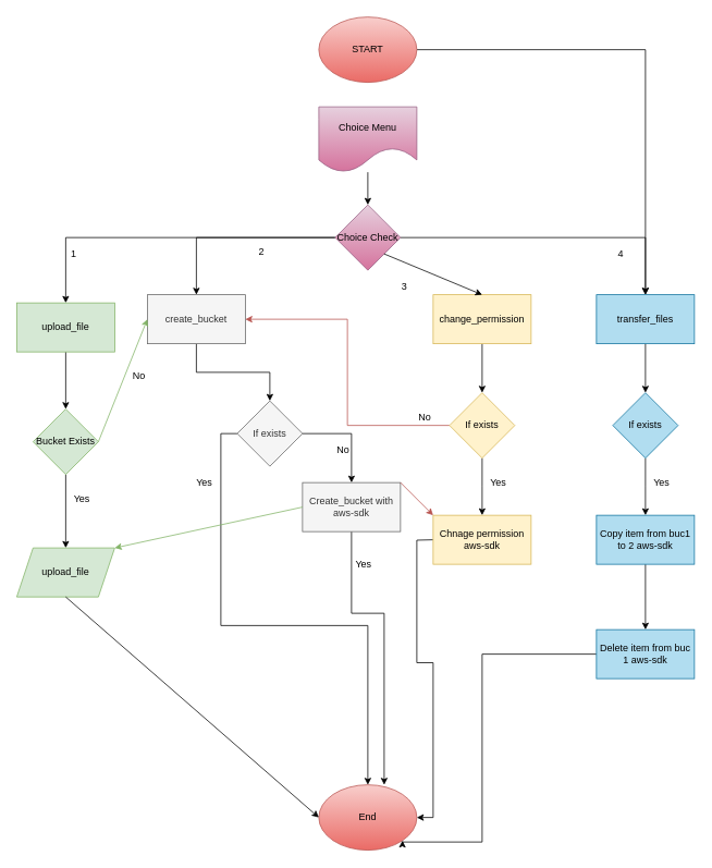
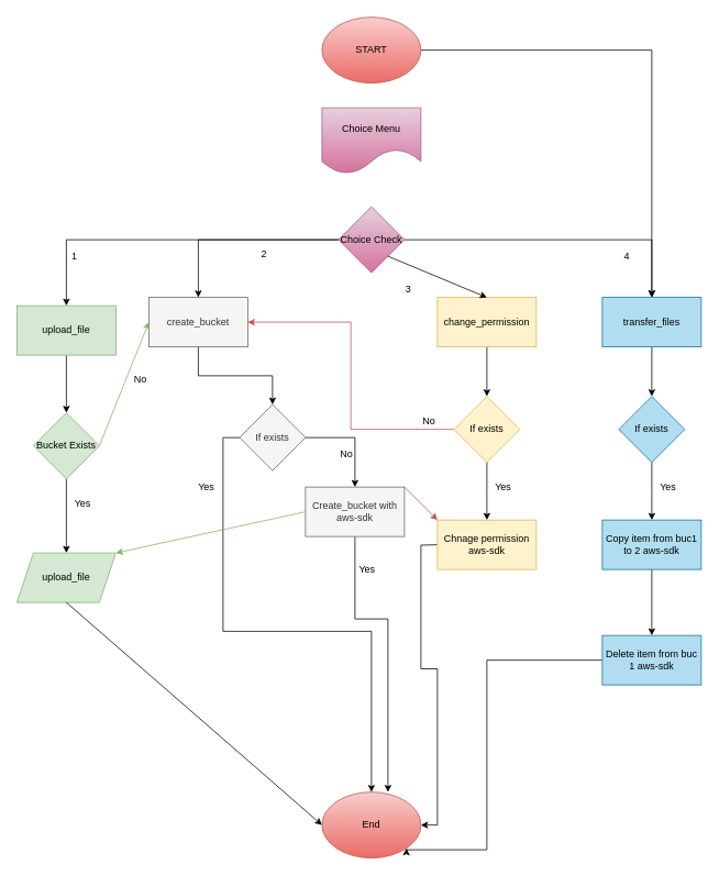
  <mxCell id="0" />
  <mxCell id="1" parent="0" />
  <mxCell id="2" value="" style="edgeStyle=orthogonalEdgeStyle;rounded=0;orthogonalLoop=1;jettySize=auto;html=1;" edge="1" parent="1" source="3" target="13"><mxGeometry relative="1" as="geometry" /></mxCell>
  <mxCell id="3" value="START" style="ellipse;whiteSpace=wrap;html=1;gradientColor=#ea6b66;fillColor=#f8cecc;strokeColor=#b85450;" vertex="1" parent="1"><mxGeometry x="390" y="20" width="120" height="80" as="geometry" /></mxCell>
- <mxCell id="4" value="" style="edgeStyle=orthogonalEdgeStyle;rounded=0;orthogonalLoop=1;jettySize=auto;html=1;" edge="1" parent="1" source="5" target="9"><mxGeometry relative="1" as="geometry" /></mxCell>
  <mxCell id="5" value="Choice Menu" style="shape=document;whiteSpace=wrap;html=1;boundedLbl=1;size=0.375;gradientColor=#d5739d;fillColor=#e6d0de;strokeColor=#996185;" vertex="1" parent="1"><mxGeometry x="390" y="130" width="120" height="80" as="geometry" /></mxCell>
  <mxCell id="6" value="" style="edgeStyle=orthogonalEdgeStyle;rounded=0;orthogonalLoop=1;jettySize=auto;html=1;" edge="1" parent="1" source="9" target="11"><mxGeometry relative="1" as="geometry" /></mxCell>
  <mxCell id="7" value="" style="edgeStyle=orthogonalEdgeStyle;rounded=0;orthogonalLoop=1;jettySize=auto;html=1;" edge="1" parent="1" source="9" target="13"><mxGeometry relative="1" as="geometry" /></mxCell>
  <mxCell id="8" value="" style="edgeStyle=orthogonalEdgeStyle;rounded=0;orthogonalLoop=1;jettySize=auto;html=1;" edge="1" parent="1" source="9" target="15"><mxGeometry relative="1" as="geometry" /></mxCell>
  <mxCell id="9" value="Choice Check" style="rhombus;whiteSpace=wrap;html=1;gradientColor=#d5739d;fillColor=#e6d0de;strokeColor=#996185;" vertex="1" parent="1"><mxGeometry x="410" y="250" width="80" height="80" as="geometry" /></mxCell>
  <mxCell id="10" value="" style="edgeStyle=orthogonalEdgeStyle;rounded=0;orthogonalLoop=1;jettySize=auto;html=1;" edge="1" parent="1" source="11" target="33"><mxGeometry relative="1" as="geometry" /></mxCell>
  <mxCell id="11" value="create_bucket" style="whiteSpace=wrap;html=1;fillColor=#f5f5f5;strokeColor=#666666;fontColor=#333333;" vertex="1" parent="1"><mxGeometry x="180" y="360" width="120" height="60" as="geometry" /></mxCell>
  <mxCell id="12" style="edgeStyle=orthogonalEdgeStyle;rounded=0;orthogonalLoop=1;jettySize=auto;html=1;exitX=0.5;exitY=1;exitDx=0;exitDy=0;entryX=0.5;entryY=0;entryDx=0;entryDy=0;" edge="1" parent="1" source="13" target="45"><mxGeometry relative="1" as="geometry" /></mxCell>
  <mxCell id="13" value="transfer_files" style="whiteSpace=wrap;html=1;fillColor=#b1ddf0;strokeColor=#10739e;" vertex="1" parent="1"><mxGeometry x="730" y="360" width="120" height="60" as="geometry" /></mxCell>
  <mxCell id="14" value="" style="edgeStyle=orthogonalEdgeStyle;rounded=0;orthogonalLoop=1;jettySize=auto;html=1;" edge="1" parent="1" source="15" target="24"><mxGeometry relative="1" as="geometry" /></mxCell>
  <mxCell id="15" value="upload_file" style="whiteSpace=wrap;html=1;fillColor=#d5e8d4;strokeColor=#82b366;" vertex="1" parent="1"><mxGeometry y="370" width="120" height="60" as="geometry" x="20" /></mxCell>
  <mxCell id="16" style="edgeStyle=orthogonalEdgeStyle;rounded=0;orthogonalLoop=1;jettySize=auto;html=1;exitX=0.5;exitY=1;exitDx=0;exitDy=0;entryX=0.5;entryY=0;entryDx=0;entryDy=0;" edge="1" parent="1" source="17" target="40"><mxGeometry relative="1" as="geometry" /></mxCell>
  <mxCell id="17" value="change_permission" style="rounded=0;whiteSpace=wrap;html=1;fillColor=#fff2cc;strokeColor=#d6b656;" vertex="1" parent="1"><mxGeometry x="530" y="360" width="120" height="60" as="geometry" /></mxCell>
  <mxCell id="18" value="" style="endArrow=classic;html=1;entryX=0.5;entryY=0;entryDx=0;entryDy=0;exitX=1;exitY=1;exitDx=0;exitDy=0;" edge="1" parent="1" source="9" target="17"><mxGeometry width="50" height="50" relative="1" as="geometry"><mxPoint x="180" y="500" as="sourcePoint" /><mxPoint x="230" y="450" as="targetPoint" /></mxGeometry></mxCell>
  <mxCell id="19" value="1" style="text;html=1;strokeColor=none;fillColor=none;align=center;verticalAlign=middle;whiteSpace=wrap;rounded=0;" vertex="1" parent="1"><mxGeometry x="70" y="290" width="40" height="40" as="geometry" /></mxCell>
  <mxCell id="20" value="2" style="text;html=1;strokeColor=none;fillColor=none;align=center;verticalAlign=middle;whiteSpace=wrap;rounded=0;" vertex="1" parent="1"><mxGeometry x="280" y="285" width="80" height="45" as="geometry" /></mxCell>
  <mxCell id="21" value="3" style="text;html=1;strokeColor=none;fillColor=none;align=center;verticalAlign=middle;whiteSpace=wrap;rounded=0;" vertex="1" parent="1"><mxGeometry x="470" y="330" width="50" height="40" as="geometry" /></mxCell>
  <mxCell id="22" value="4" style="text;html=1;strokeColor=none;fillColor=none;align=center;verticalAlign=middle;whiteSpace=wrap;rounded=0;" vertex="1" parent="1"><mxGeometry x="740" y="300" width="40" height="20" as="geometry" /></mxCell>
  <mxCell id="23" value="" style="edgeStyle=orthogonalEdgeStyle;rounded=0;orthogonalLoop=1;jettySize=auto;html=1;" edge="1" parent="1" source="24" target="26"><mxGeometry relative="1" as="geometry" /></mxCell>
  <mxCell id="24" value="Bucket Exists" style="rhombus;whiteSpace=wrap;html=1;fillColor=#d5e8d4;strokeColor=#82b366;" vertex="1" parent="1"><mxGeometry x="40" y="500" width="80" height="80" as="geometry" /></mxCell>
  <mxCell id="25" value="" style="endArrow=classic;html=1;exitX=1;exitY=0.5;exitDx=0;exitDy=0;entryX=0;entryY=0.5;entryDx=0;entryDy=0;fillColor=#d5e8d4;strokeColor=#82b366;" edge="1" parent="1" source="24" target="11"><mxGeometry width="50" height="50" relative="1" as="geometry"><mxPoint x="390" y="530" as="sourcePoint" /><mxPoint x="440" y="480" as="targetPoint" /></mxGeometry></mxCell>
  <mxCell id="26" value="upload_file" style="shape=parallelogram;perimeter=parallelogramPerimeter;whiteSpace=wrap;html=1;fixedSize=1;fillColor=#d5e8d4;strokeColor=#82b366;" vertex="1" parent="1"><mxGeometry y="670" width="120" height="60" as="geometry" x="20" /></mxCell>
  <mxCell id="27" value="End" style="ellipse;whiteSpace=wrap;html=1;gradientColor=#ea6b66;fillColor=#f8cecc;strokeColor=#b85450;" vertex="1" parent="1"><mxGeometry x="390" y="960" width="120" height="80" as="geometry" /></mxCell>
  <mxCell id="28" value="" style="endArrow=classic;html=1;exitX=0.5;exitY=1;exitDx=0;exitDy=0;entryX=0;entryY=0.5;entryDx=0;entryDy=0;" edge="1" parent="1" source="26" target="27"><mxGeometry width="50" height="50" relative="1" as="geometry"><mxPoint x="290" y="460" as="sourcePoint" /><mxPoint x="340" y="410" as="targetPoint" /></mxGeometry></mxCell>
  <mxCell id="29" value="No" style="text;html=1;strokeColor=none;fillColor=none;align=center;verticalAlign=middle;whiteSpace=wrap;rounded=0;" vertex="1" parent="1"><mxGeometry x="150" y="450" width="40" height="20" as="geometry" /></mxCell>
  <mxCell id="30" value="Yes" style="text;html=1;strokeColor=none;fillColor=none;align=center;verticalAlign=middle;whiteSpace=wrap;rounded=0;" vertex="1" parent="1"><mxGeometry x="80" y="550" width="40" height="120" as="geometry" /></mxCell>
  <mxCell id="31" style="edgeStyle=orthogonalEdgeStyle;rounded=0;orthogonalLoop=1;jettySize=auto;html=1;exitX=0;exitY=0.5;exitDx=0;exitDy=0;" edge="1" parent="1" source="33" target="27"><mxGeometry relative="1" as="geometry" /></mxCell>
  <mxCell id="32" style="edgeStyle=orthogonalEdgeStyle;rounded=0;orthogonalLoop=1;jettySize=auto;html=1;exitX=1;exitY=0.5;exitDx=0;exitDy=0;entryX=0.5;entryY=0;entryDx=0;entryDy=0;entryPerimeter=0;" edge="1" parent="1" source="33" target="49"><mxGeometry relative="1" as="geometry"><mxPoint x="439.96" y="590" as="targetPoint" /></mxGeometry></mxCell>
  <mxCell id="33" value="If exists" style="rhombus;whiteSpace=wrap;html=1;fillColor=#f5f5f5;strokeColor=#666666;fontColor=#333333;" vertex="1" parent="1"><mxGeometry x="290" y="490" width="80" height="80" as="geometry" /></mxCell>
  <mxCell id="34" style="edgeStyle=orthogonalEdgeStyle;rounded=0;orthogonalLoop=1;jettySize=auto;html=1;exitX=0.5;exitY=1;exitDx=0;exitDy=0;" edge="1" parent="1" source="33" target="33"><mxGeometry relative="1" as="geometry" /></mxCell>
  <mxCell id="35" value="Yes" style="text;html=1;strokeColor=none;fillColor=none;align=center;verticalAlign=middle;whiteSpace=wrap;rounded=0;" vertex="1" parent="1"><mxGeometry x="230" y="530" width="40" height="120" as="geometry" /></mxCell>
  <mxCell id="36" style="edgeStyle=orthogonalEdgeStyle;rounded=0;orthogonalLoop=1;jettySize=auto;html=1;exitX=0.5;exitY=1;exitDx=0;exitDy=0;entryX=0.667;entryY=0;entryDx=0;entryDy=0;entryPerimeter=0;" edge="1" parent="1" target="27"><mxGeometry relative="1" as="geometry"><mxPoint x="430" y="650" as="sourcePoint" /><Array as="points"><mxPoint x="430" y="750" /><mxPoint x="470" y="750" /></Array></mxGeometry></mxCell>
  <mxCell id="37" value="No" style="text;html=1;strokeColor=none;fillColor=none;align=center;verticalAlign=middle;whiteSpace=wrap;rounded=0;" vertex="1" parent="1"><mxGeometry x="400" y="540" width="40" height="20" as="geometry" /></mxCell>
  <mxCell id="38" style="edgeStyle=orthogonalEdgeStyle;rounded=0;orthogonalLoop=1;jettySize=auto;html=1;exitX=0.5;exitY=1;exitDx=0;exitDy=0;entryX=0.5;entryY=0;entryDx=0;entryDy=0;" edge="1" parent="1" source="40"><mxGeometry relative="1" as="geometry"><mxPoint x="590" y="630" as="targetPoint" /></mxGeometry></mxCell>
  <mxCell id="39" style="edgeStyle=orthogonalEdgeStyle;rounded=0;orthogonalLoop=1;jettySize=auto;html=1;entryX=1;entryY=0.5;entryDx=0;entryDy=0;fillColor=#f8cecc;strokeColor=#b85450;" edge="1" parent="1" source="40" target="11"><mxGeometry relative="1" as="geometry" /></mxCell>
  <mxCell id="40" value="If exists" style="rhombus;whiteSpace=wrap;html=1;fillColor=#fff2cc;strokeColor=#d6b656;" vertex="1" parent="1"><mxGeometry x="550" y="480" width="80" height="80" as="geometry" /></mxCell>
  <mxCell id="41" style="edgeStyle=orthogonalEdgeStyle;rounded=0;orthogonalLoop=1;jettySize=auto;html=1;entryX=1;entryY=0.5;entryDx=0;entryDy=0;" edge="1" parent="1" target="27"><mxGeometry relative="1" as="geometry"><mxPoint x="530" y="660" as="sourcePoint" /></mxGeometry></mxCell>
  <mxCell id="42" value="Yes" style="text;html=1;strokeColor=none;fillColor=none;align=center;verticalAlign=middle;whiteSpace=wrap;rounded=0;" vertex="1" parent="1"><mxGeometry x="590" y="530" width="40" height="120" as="geometry" /></mxCell>
  <mxCell id="43" value="No" style="text;html=1;strokeColor=none;fillColor=none;align=center;verticalAlign=middle;whiteSpace=wrap;rounded=0;" vertex="1" parent="1"><mxGeometry x="500" y="500" width="40" height="20" as="geometry" /></mxCell>
  <mxCell id="44" value="" style="edgeStyle=orthogonalEdgeStyle;rounded=0;orthogonalLoop=1;jettySize=auto;html=1;" edge="1" parent="1" source="45"><mxGeometry relative="1" as="geometry"><mxPoint x="790" y="630" as="targetPoint" /></mxGeometry></mxCell>
  <mxCell id="45" value="If exists" style="rhombus;whiteSpace=wrap;html=1;fillColor=#b1ddf0;strokeColor=#10739e;" vertex="1" parent="1"><mxGeometry x="750" y="480" width="80" height="80" as="geometry" /></mxCell>
  <mxCell id="46" value="" style="edgeStyle=orthogonalEdgeStyle;rounded=0;orthogonalLoop=1;jettySize=auto;html=1;" edge="1" parent="1"><mxGeometry relative="1" as="geometry"><mxPoint x="790" y="690" as="sourcePoint" /><mxPoint x="790" y="770" as="targetPoint" /></mxGeometry></mxCell>
  <mxCell id="47" style="edgeStyle=orthogonalEdgeStyle;rounded=0;orthogonalLoop=1;jettySize=auto;html=1;entryX=1;entryY=1;entryDx=0;entryDy=0;" edge="1" parent="1" target="27"><mxGeometry relative="1" as="geometry"><mxPoint x="730" y="800" as="sourcePoint" /><Array as="points"><mxPoint x="590" y="800" /><mxPoint x="590" y="1030" /><mxPoint x="492" y="1030" /></Array></mxGeometry></mxCell>
  <mxCell id="48" value="Yes" style="text;html=1;strokeColor=none;fillColor=none;align=center;verticalAlign=middle;whiteSpace=wrap;rounded=0;" vertex="1" parent="1"><mxGeometry x="790" y="530" width="40" height="120" as="geometry" /></mxCell>
  <mxCell id="49" value="&lt;span&gt;Create_bucket with aws-sdk&lt;/span&gt;" style="rounded=0;whiteSpace=wrap;html=1;fillColor=#f5f5f5;strokeColor=#666666;fontColor=#333333;" vertex="1" parent="1"><mxGeometry x="370" y="590" width="120" height="60" as="geometry" /></mxCell>
  <mxCell id="50" value="Chnage permission aws-sdk" style="rounded=0;whiteSpace=wrap;html=1;fillColor=#fff2cc;strokeColor=#d6b656;" vertex="1" parent="1"><mxGeometry x="530" y="630" width="120" height="60" as="geometry" /></mxCell>
  <mxCell id="51" value="Copy item from buc1 to 2 aws-sdk" style="rounded=0;whiteSpace=wrap;html=1;fillColor=#b1ddf0;strokeColor=#10739e;" vertex="1" parent="1"><mxGeometry x="730" y="630" width="120" height="60" as="geometry" /></mxCell>
  <mxCell id="52" value="Delete item from buc 1 aws-sdk" style="rounded=0;whiteSpace=wrap;html=1;fillColor=#b1ddf0;strokeColor=#10739e;" vertex="1" parent="1"><mxGeometry x="730" y="770" width="120" height="60" as="geometry" /></mxCell>
  <mxCell id="53" value="" style="endArrow=classic;html=1;entryX=0;entryY=0;entryDx=0;entryDy=0;fillColor=#f8cecc;strokeColor=#b85450;" edge="1" parent="1" target="50"><mxGeometry width="50" height="50" relative="1" as="geometry"><mxPoint x="490" y="590" as="sourcePoint" /><mxPoint x="540" y="540" as="targetPoint" /></mxGeometry></mxCell>
  <mxCell id="54" value="Yes" style="text;html=1;align=center;verticalAlign=middle;whiteSpace=wrap;rounded=0;" vertex="1" parent="1"><mxGeometry x="425" y="630" width="40" height="120" as="geometry" /></mxCell>
  <mxCell id="55" value="" style="endArrow=classic;html=1;entryX=1;entryY=0;entryDx=0;entryDy=0;exitX=0;exitY=0.5;exitDx=0;exitDy=0;fillColor=#d5e8d4;strokeColor=#82b366;" edge="1" parent="1" source="49" target="26"><mxGeometry width="50" height="50" relative="1" as="geometry"><mxPoint x="200" y="740" as="sourcePoint" /><mxPoint x="250" y="690" as="targetPoint" /></mxGeometry></mxCell>
